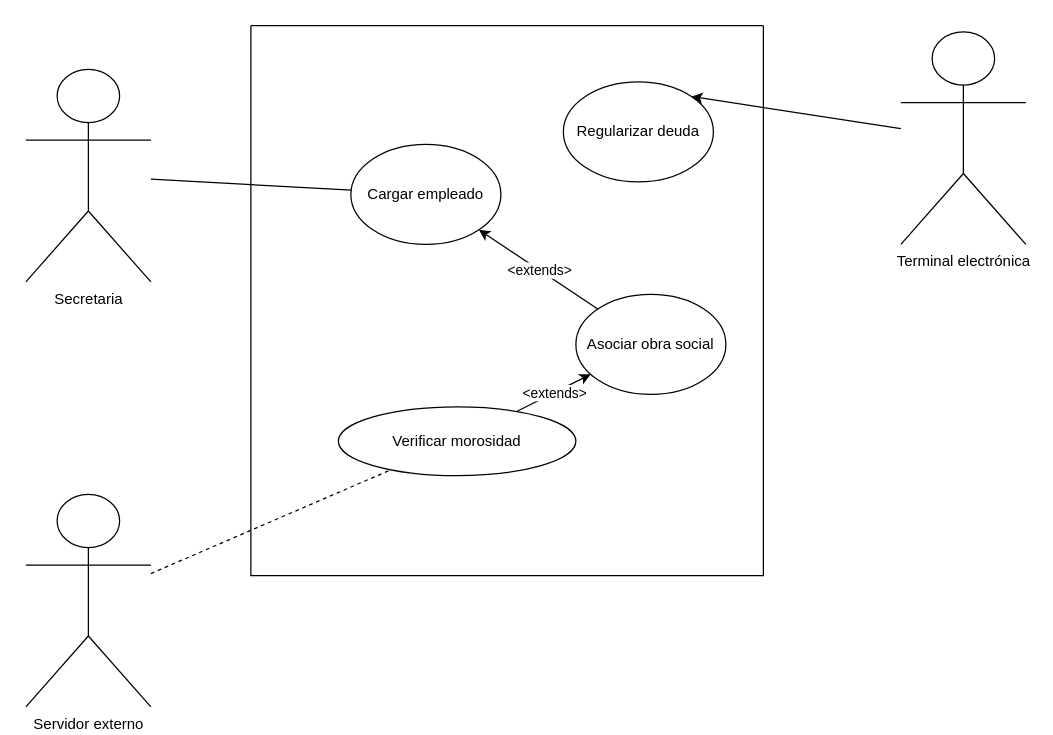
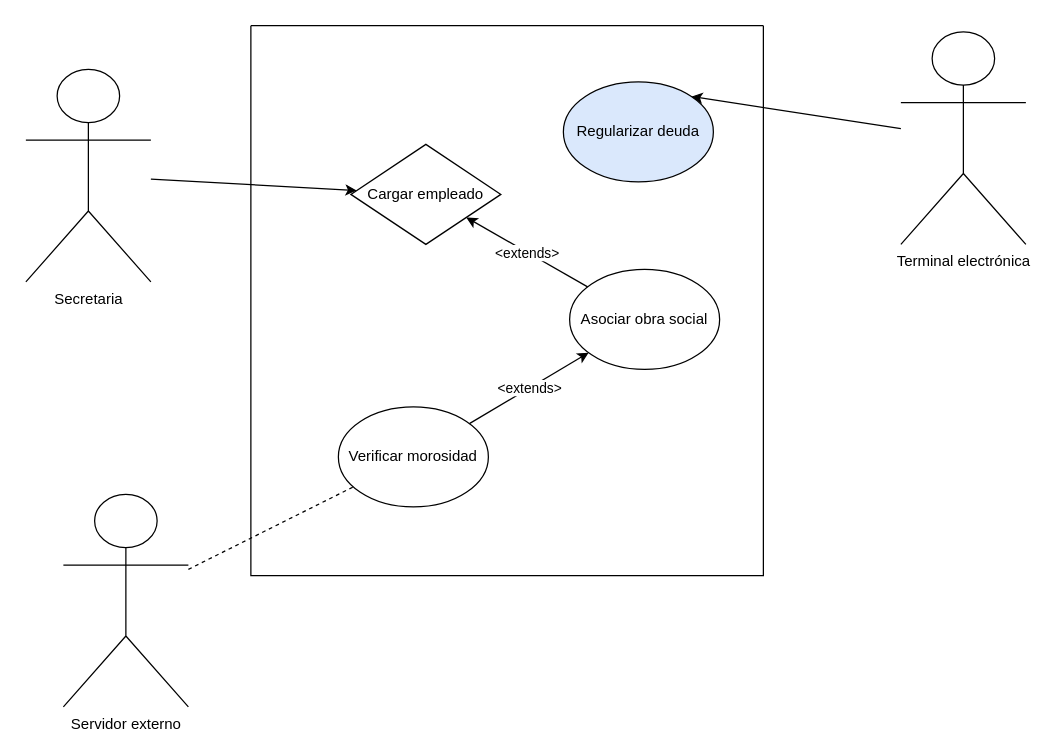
  <mxCell id="0" />
  <mxCell id="1" parent="0" />
  <mxCell id="2" value="" style="swimlane;startSize=0;" vertex="1" parent="1"><mxGeometry x="200" y="20" width="410" height="440" as="geometry" /></mxCell>
- <mxCell id="3" value="Regularizar deuda" style="ellipse;whiteSpace=wrap;html=1;" vertex="1" parent="2"><mxGeometry x="250" y="45" width="120" height="80" as="geometry" /></mxCell>
- <mxCell id="4" value="Verificar morosidad" style="ellipse;whiteSpace=wrap;html=1;" vertex="1" parent="2"><mxGeometry x="70" y="305" width="190" height="55" as="geometry" /></mxCell>
- <mxCell id="5" value="Cargar empleado" style="ellipse;whiteSpace=wrap;html=1;" vertex="1" parent="2"><mxGeometry x="80" y="95" width="120" height="80" as="geometry" /></mxCell>
- <mxCell id="6" value="Asociar obra social" style="ellipse;whiteSpace=wrap;html=1;" vertex="1" parent="2"><mxGeometry x="260" y="215" width="120" height="80" as="geometry" /></mxCell>
+ <mxCell id="3" value="Regularizar deuda" style="ellipse;whiteSpace=wrap;html=1;fillColor=#dae8fc;" vertex="1" parent="2"><mxGeometry x="250" y="45" width="120" height="80" as="geometry" /></mxCell>
+ <mxCell id="4" value="Verificar morosidad" style="ellipse;whiteSpace=wrap;html=1;" vertex="1" parent="2"><mxGeometry x="70" y="305" width="120" height="80" as="geometry" /></mxCell>
+ <mxCell id="5" value="Cargar empleado" style="rhombus;whiteSpace=wrap;html=1;" vertex="1" parent="2"><mxGeometry x="80" y="95" width="120" height="80" as="geometry" /></mxCell>
+ <mxCell id="6" value="Asociar obra social" style="ellipse;whiteSpace=wrap;html=1;" vertex="1" parent="2"><mxGeometry x="255" y="195" width="120" height="80" as="geometry" /></mxCell>
  <mxCell id="7" value="" style="endArrow=classic;html=1;rounded=0;" edge="1" parent="2" source="6" target="5"><mxGeometry relative="1" as="geometry"><mxPoint x="200" y="295" as="sourcePoint" /><mxPoint x="300" y="295" as="targetPoint" /></mxGeometry></mxCell>
  <mxCell id="8" value="&amp;lt;extends&amp;gt;" style="edgeLabel;resizable=0;html=1;align=center;verticalAlign=middle;" connectable="0" vertex="1" parent="7"><mxGeometry relative="1" as="geometry" /></mxCell>
  <mxCell id="9" value="" style="endArrow=classic;html=1;rounded=0;" edge="1" parent="2" source="4" target="6"><mxGeometry relative="1" as="geometry"><mxPoint x="459.975" y="232.086" as="sourcePoint" /><mxPoint x="379.923" y="267.812" as="targetPoint" /></mxGeometry></mxCell>
  <mxCell id="10" value="&amp;lt;extends&amp;gt;" style="edgeLabel;resizable=0;html=1;align=center;verticalAlign=middle;" connectable="0" vertex="1" parent="9"><mxGeometry relative="1" as="geometry" /></mxCell>
  <mxCell id="11" value="Secretaria" style="shape=umlActor;verticalLabelPosition=bottom;verticalAlign=top;html=1;outlineConnect=0;" vertex="1" parent="1"><mxGeometry y="55" width="100" height="170" as="geometry" x="20" /></mxCell>
  <mxCell id="12" value="Terminal electrónica" style="shape=umlActor;verticalLabelPosition=bottom;verticalAlign=top;html=1;outlineConnect=0;" vertex="1" parent="1"><mxGeometry x="720" y="25" width="100" height="170" as="geometry" /></mxCell>
- <mxCell id="13" value="Servidor externo" style="shape=umlActor;verticalLabelPosition=bottom;verticalAlign=top;html=1;outlineConnect=0;" vertex="1" parent="1"><mxGeometry y="395" width="100" height="170" as="geometry" x="20" /></mxCell>
- <mxCell id="14" value="" style="endArrow=none;html=1;rounded=0;" edge="1" parent="1" source="11" target="5"><mxGeometry width="50" height="50" relative="1" as="geometry"><mxPoint x="410" y="295" as="sourcePoint" /><mxPoint x="460" y="245" as="targetPoint" /></mxGeometry></mxCell>
+ <mxCell id="13" value="Servidor externo" style="shape=umlActor;verticalLabelPosition=bottom;verticalAlign=top;html=1;outlineConnect=0;" vertex="1" parent="1"><mxGeometry x="50" y="395" width="100" height="170" as="geometry" /></mxCell>
+ <mxCell id="14" value="" style="endArrow=classic;html=1;rounded=0;" edge="1" parent="1" source="11" target="5"><mxGeometry width="50" height="50" relative="1" as="geometry"><mxPoint x="410" y="295" as="sourcePoint" /><mxPoint x="460" y="245" as="targetPoint" /></mxGeometry></mxCell>
  <mxCell id="15" value="" style="endArrow=none;html=1;rounded=0;dashed=1;" edge="1" parent="1" source="13" target="4"><mxGeometry width="50" height="50" relative="1" as="geometry"><mxPoint x="430" y="345" as="sourcePoint" /><mxPoint x="480" y="295" as="targetPoint" /></mxGeometry></mxCell>
  <mxCell id="16" value="" style="endArrow=classic;html=1;rounded=0;entryX=1;entryY=0;entryDx=0;entryDy=0;" edge="1" parent="1" source="12" target="3"><mxGeometry width="50" height="50" relative="1" as="geometry"><mxPoint x="430" y="345" as="sourcePoint" /><mxPoint x="480" y="295" as="targetPoint" /></mxGeometry></mxCell>
